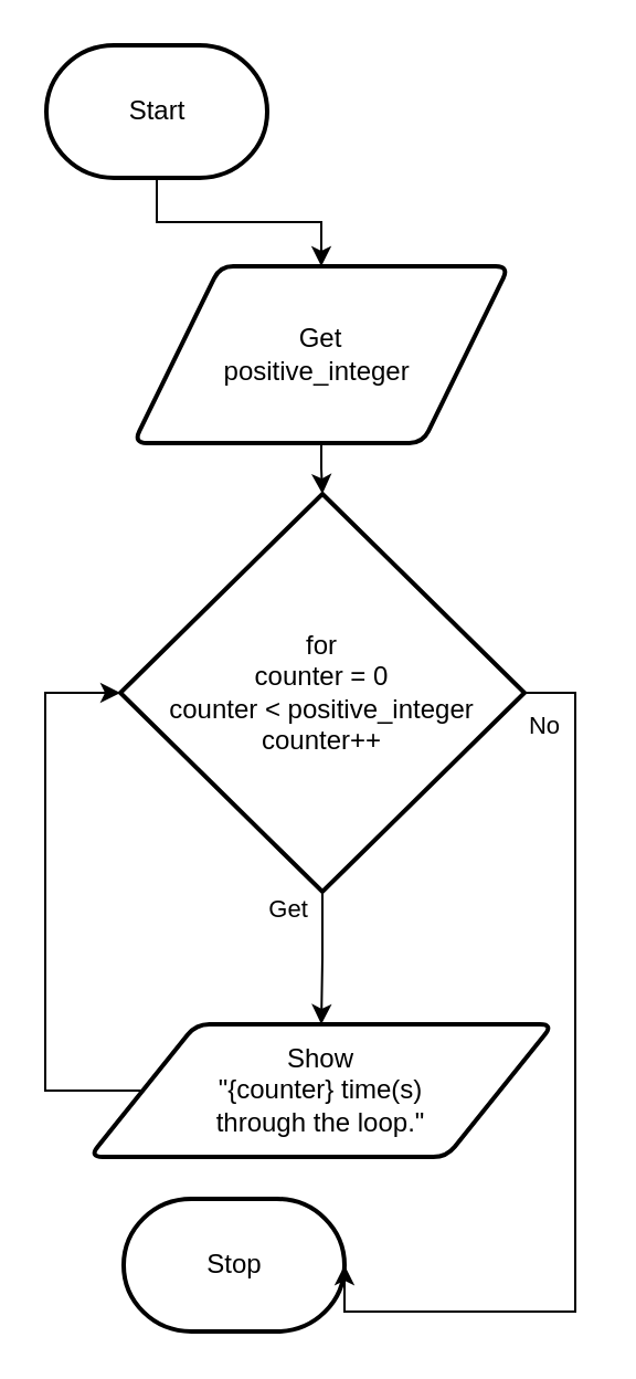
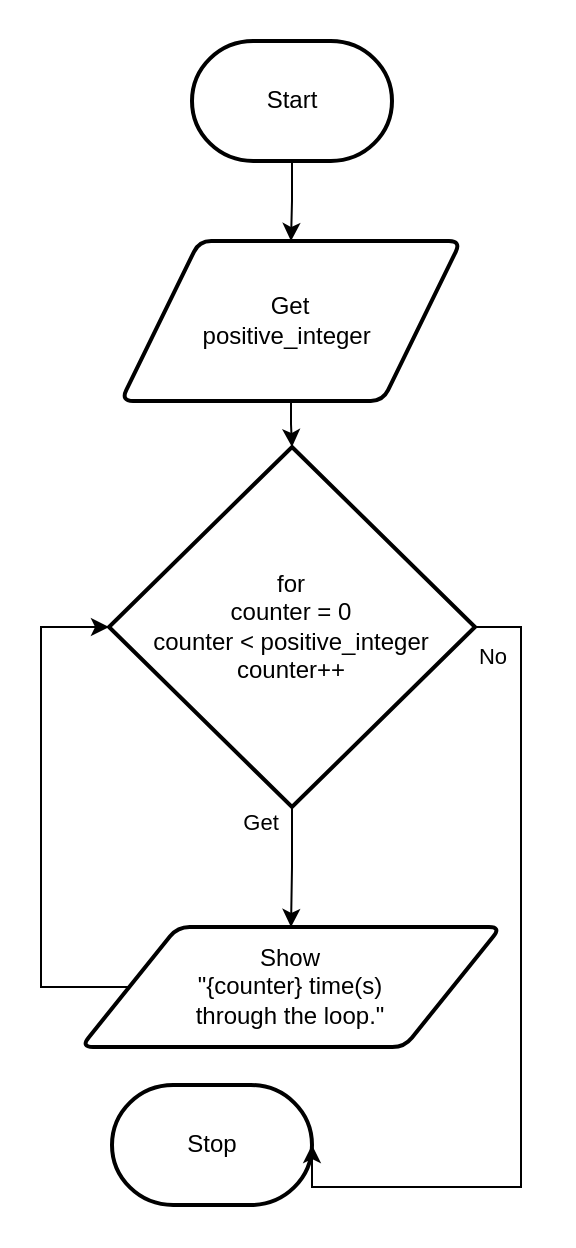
  <mxCell id="0" />
  <mxCell id="1" parent="0" />
  <mxCell id="2" style="edgeStyle=orthogonalEdgeStyle;shape=connector;rounded=0;html=1;labelBackgroundColor=default;strokeColor=default;fontFamily=Helvetica;fontSize=11;fontColor=default;endArrow=classic;entryX=0.5;entryY=0;entryDx=0;entryDy=0;" parent="1" source="3" target="12" edge="1"><mxGeometry relative="1" as="geometry"><mxPoint x="145" y="34" as="targetPoint" /></mxGeometry></mxCell>
- <mxCell id="3" value="Start" style="strokeWidth=2;html=1;shape=mxgraph.flowchart.terminator;whiteSpace=wrap;" parent="1" vertex="1"><mxGeometry x="20.5" y="20" width="100" height="60" as="geometry" /></mxCell>
+ <mxCell id="3" value="Start" style="strokeWidth=2;html=1;shape=mxgraph.flowchart.terminator;whiteSpace=wrap;" parent="1" vertex="1"><mxGeometry x="95.5" y="20" width="100" height="60" as="geometry" /></mxCell>
  <mxCell id="4" value="Stop" style="strokeWidth=2;html=1;shape=mxgraph.flowchart.terminator;whiteSpace=wrap;" parent="1" vertex="1"><mxGeometry x="55.5" y="542" width="100" height="60" as="geometry" /></mxCell>
  <mxCell id="5" style="edgeStyle=orthogonalEdgeStyle;shape=connector;rounded=0;html=1;labelBackgroundColor=default;strokeColor=default;fontFamily=Helvetica;fontSize=11;fontColor=default;endArrow=classic;" parent="1" source="7" target="8" edge="1"><mxGeometry relative="1" as="geometry" /></mxCell>
  <mxCell id="6" style="edgeStyle=orthogonalEdgeStyle;shape=connector;rounded=0;html=1;entryX=1;entryY=0.5;entryDx=0;entryDy=0;entryPerimeter=0;labelBackgroundColor=default;strokeColor=default;fontFamily=Helvetica;fontSize=11;fontColor=default;endArrow=classic;" parent="1" source="7" target="4" edge="1"><mxGeometry relative="1" as="geometry"><Array as="points"><mxPoint x="260" y="313" /><mxPoint x="260" y="593" /></Array></mxGeometry></mxCell>
  <mxCell id="7" value="for&lt;br&gt;counter = 0&lt;br&gt;counter &amp;lt; positive_integer&lt;br&gt;counter++" style="strokeWidth=2;html=1;shape=mxgraph.flowchart.decision;whiteSpace=wrap;" parent="1" vertex="1"><mxGeometry x="54" y="223" width="183" height="180" as="geometry" /></mxCell>
  <mxCell id="8" value="Show&lt;br&gt;&quot;{counter} time(s) &lt;br&gt;through the loop.&quot;" style="shape=parallelogram;html=1;strokeWidth=2;perimeter=parallelogramPerimeter;whiteSpace=wrap;rounded=1;arcSize=12;size=0.23;" parent="1" vertex="1"><mxGeometry x="40" y="463" width="210" height="60" as="geometry" /></mxCell>
  <mxCell id="9" value="Get" style="text;html=1;align=center;verticalAlign=middle;resizable=0;points=[];autosize=1;strokeColor=none;fillColor=none;fontSize=11;fontFamily=Helvetica;fontColor=default;" parent="1" vertex="1"><mxGeometry x="110" y="396" width="40" height="30" as="geometry" /></mxCell>
  <mxCell id="10" value="No" style="text;html=1;align=center;verticalAlign=middle;resizable=0;points=[];autosize=1;strokeColor=none;fillColor=none;fontSize=11;fontFamily=Helvetica;fontColor=default;" parent="1" vertex="1"><mxGeometry x="226" y="313" width="40" height="30" as="geometry" /></mxCell>
  <mxCell id="11" style="edgeStyle=orthogonalEdgeStyle;shape=connector;rounded=0;html=1;labelBackgroundColor=default;strokeColor=default;fontFamily=Helvetica;fontSize=11;fontColor=default;endArrow=classic;" parent="1" source="12" target="7" edge="1"><mxGeometry relative="1" as="geometry" /></mxCell>
  <mxCell id="12" value="Get&lt;br&gt;positive_integer&amp;nbsp;" style="shape=parallelogram;html=1;strokeWidth=2;perimeter=parallelogramPerimeter;whiteSpace=wrap;rounded=1;arcSize=12;size=0.23;" parent="1" vertex="1"><mxGeometry x="60" y="120" width="170" height="80" as="geometry" /></mxCell>
  <mxCell id="13" style="edgeStyle=orthogonalEdgeStyle;shape=connector;rounded=0;html=1;entryX=0;entryY=0.5;entryDx=0;entryDy=0;entryPerimeter=0;labelBackgroundColor=default;strokeColor=default;fontFamily=Helvetica;fontSize=11;fontColor=default;endArrow=classic;exitX=0;exitY=0.5;exitDx=0;exitDy=0;" parent="1" source="8" target="7" edge="1"><mxGeometry relative="1" as="geometry"><Array as="points"><mxPoint x="20" y="493" /><mxPoint x="20" y="313" /></Array><mxPoint x="95" y="578" as="sourcePoint" /></mxGeometry></mxCell>
